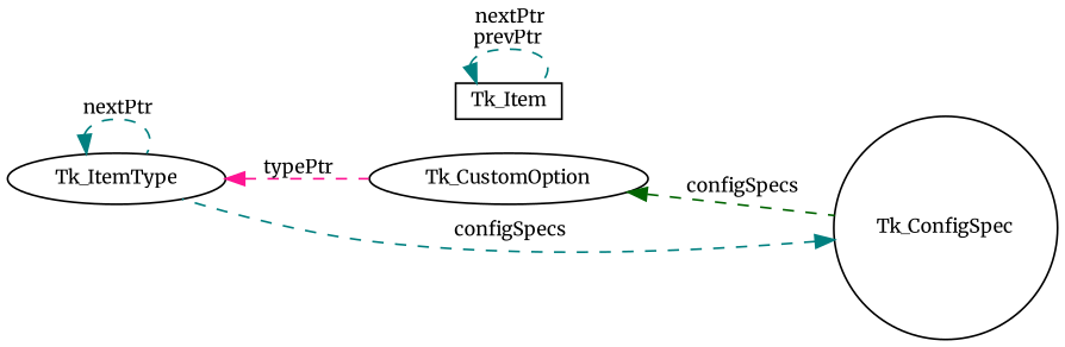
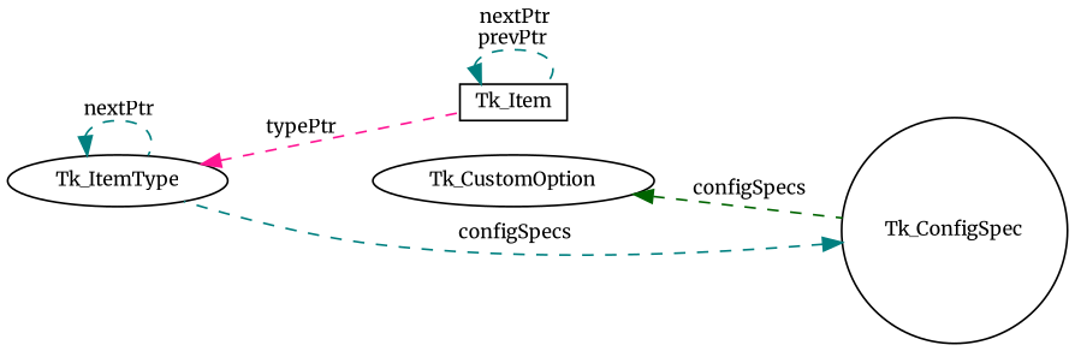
  digraph {
    fontname=Merriweather
    rankdir=LR
    node [color=black fillcolor=white fontname=Merriweather fontsize=10 shape=ellipse style=filled]
    edge [color=teal dir=back fontname=Merriweather fontsize=10 labelfontname=Helvetica labelfontsize=10 style=dashed]
    n1 [height=0.2 label=Tk_Item shape=box width=0.4]
    n2 [height=0.2 label=Tk_ItemType width=0.4]
    n3 [height=0.2 label=Tk_ConfigSpec shape=circle width=0.4]
    n4 [height=0.2 label=Tk_CustomOption width=0.4]
    n1 -> n1 [label=" nextPtr\nprevPtr"]
-   n2 -> n4 [color=deeppink label=" typePtr"]
+   n2 -> n1 [color=deeppink label=" typePtr"]
    n2 -> n2 [label=" nextPtr"]
    n3 -> n2 [label=" configSpecs"]
    n4 -> n3 [color=darkgreen label=" configSpecs"]
  }
